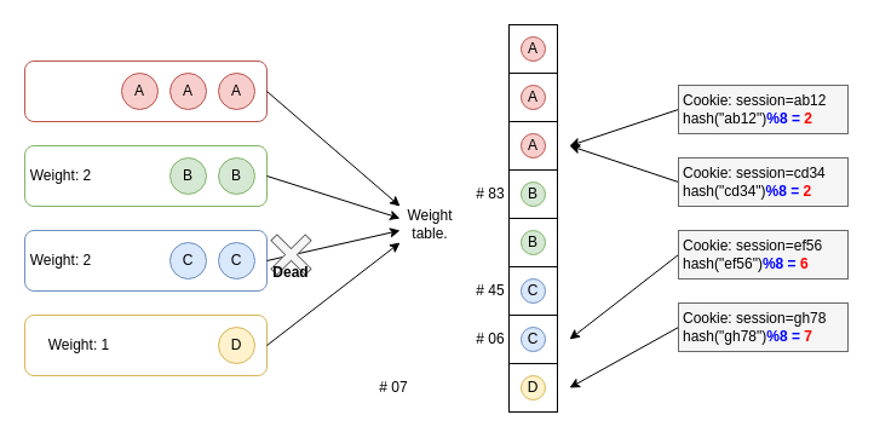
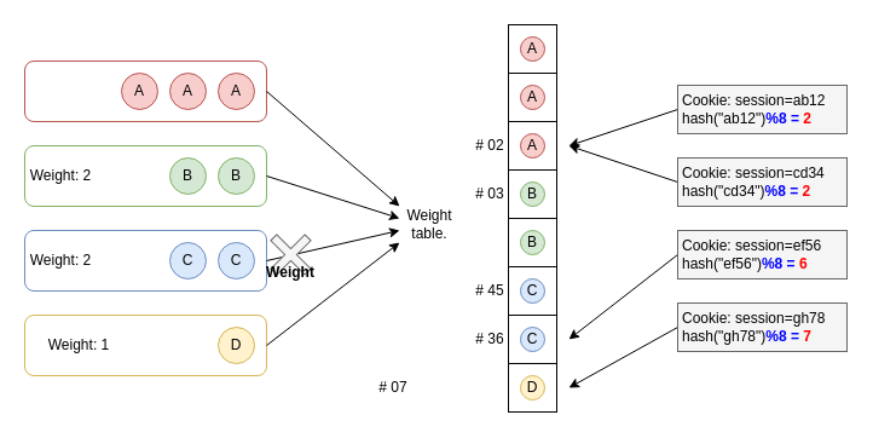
  <mxCell id="0" />
  <mxCell id="1" parent="0" />
  <mxCell id="2" value="" style="rounded=1;whiteSpace=wrap;html=1;fillColor=default;strokeColor=#b85450;" parent="1" vertex="1"><mxGeometry x="20" y="50" width="200" height="50" as="geometry" /></mxCell>
  <mxCell id="3" value="" style="rounded=1;whiteSpace=wrap;html=1;fillColor=default;strokeColor=#82b366;" parent="1" vertex="1"><mxGeometry x="20" y="120" width="200" height="50" as="geometry" /></mxCell>
  <mxCell id="4" value="" style="rounded=1;whiteSpace=wrap;html=1;fillColor=default;strokeColor=#6c8ebf;" parent="1" vertex="1"><mxGeometry x="20" y="190" width="200" height="50" as="geometry" /></mxCell>
  <mxCell id="5" value="" style="rounded=1;whiteSpace=wrap;html=1;fillColor=default;strokeColor=#d6b656;" parent="1" vertex="1"><mxGeometry x="20" y="260" width="200" height="50" as="geometry" /></mxCell>
  <mxCell id="6" value="" style="endArrow=classic;html=1;exitX=1;exitY=0.5;exitDx=0;exitDy=0;" parent="1" source="2" edge="1"><mxGeometry width="50" height="50" relative="1" as="geometry"><mxPoint x="310" y="190" as="sourcePoint" /><mxPoint x="330" y="170" as="targetPoint" /></mxGeometry></mxCell>
  <mxCell id="7" value="" style="endArrow=classic;html=1;exitX=1;exitY=0.5;exitDx=0;exitDy=0;" parent="1" source="5" edge="1"><mxGeometry width="50" height="50" relative="1" as="geometry"><mxPoint x="230" y="110" as="sourcePoint" /><mxPoint x="330" y="200" as="targetPoint" /></mxGeometry></mxCell>
  <mxCell id="8" value="" style="endArrow=classic;html=1;exitX=1;exitY=0.5;exitDx=0;exitDy=0;" parent="1" source="4" edge="1"><mxGeometry width="50" height="50" relative="1" as="geometry"><mxPoint x="230" y="280" as="sourcePoint" /><mxPoint x="330" y="190" as="targetPoint" /></mxGeometry></mxCell>
  <mxCell id="9" value="" style="endArrow=classic;html=1;exitX=1;exitY=0.5;exitDx=0;exitDy=0;" parent="1" source="3" edge="1"><mxGeometry width="50" height="50" relative="1" as="geometry"><mxPoint x="230" y="220" as="sourcePoint" /><mxPoint x="330" y="180" as="targetPoint" /></mxGeometry></mxCell>
  <mxCell id="10" value="A" style="ellipse;whiteSpace=wrap;html=1;aspect=fixed;fillColor=#f8cecc;strokeColor=#b85450;" parent="1" vertex="1"><mxGeometry x="180" y="60" width="30" height="30" as="geometry" /></mxCell>
  <mxCell id="11" value="A" style="ellipse;whiteSpace=wrap;html=1;aspect=fixed;fillColor=#f8cecc;strokeColor=#b85450;" parent="1" vertex="1"><mxGeometry x="140" y="60" width="30" height="30" as="geometry" /></mxCell>
  <mxCell id="12" value="A" style="ellipse;whiteSpace=wrap;html=1;aspect=fixed;fillColor=#f8cecc;strokeColor=#b85450;" parent="1" vertex="1"><mxGeometry x="100" y="60" width="30" height="30" as="geometry" /></mxCell>
  <mxCell id="13" value="B" style="ellipse;whiteSpace=wrap;html=1;aspect=fixed;fillColor=#d5e8d4;strokeColor=#82b366;" parent="1" vertex="1"><mxGeometry x="140" y="130" width="30" height="30" as="geometry" /></mxCell>
  <mxCell id="14" value="B" style="ellipse;whiteSpace=wrap;html=1;aspect=fixed;fillColor=#d5e8d4;strokeColor=#82b366;" parent="1" vertex="1"><mxGeometry x="180" y="130" width="30" height="30" as="geometry" /></mxCell>
  <mxCell id="15" value="C" style="ellipse;whiteSpace=wrap;html=1;aspect=fixed;fillColor=#dae8fc;strokeColor=#6c8ebf;" parent="1" vertex="1"><mxGeometry x="180" y="200" width="30" height="30" as="geometry" /></mxCell>
  <mxCell id="16" value="C" style="ellipse;whiteSpace=wrap;html=1;aspect=fixed;fillColor=#dae8fc;strokeColor=#6c8ebf;" parent="1" vertex="1"><mxGeometry x="140" y="200" width="30" height="30" as="geometry" /></mxCell>
  <mxCell id="17" value="D" style="ellipse;whiteSpace=wrap;html=1;aspect=fixed;fillColor=#fff2cc;strokeColor=#d6b656;" parent="1" vertex="1"><mxGeometry x="180" y="270" width="30" height="30" as="geometry" /></mxCell>
  <mxCell id="18" value="" style="shape=cross;whiteSpace=wrap;html=1;fillColor=#f5f5f5;size=0.173;fontColor=#333333;strokeColor=#666666;rotation=45;" parent="1" vertex="1"><mxGeometry x="220" y="190" width="40" height="40" as="geometry" /></mxCell>
- <mxCell id="19" value="Dead" style="text;html=1;strokeColor=none;fillColor=none;align=center;verticalAlign=middle;whiteSpace=wrap;rounded=0;fontStyle=1" parent="1" vertex="1"><mxGeometry x="210" y="210" width="60" height="30" as="geometry" /></mxCell>
+ <mxCell id="19" value="Weight" style="text;html=1;strokeColor=none;fillColor=none;align=center;verticalAlign=middle;whiteSpace=wrap;rounded=0;fontStyle=1" parent="1" vertex="1"><mxGeometry x="210" y="210" width="60" height="30" as="geometry" /></mxCell>
  <mxCell id="20" value="Weight: 2" style="text;html=1;strokeColor=none;fillColor=none;align=center;verticalAlign=middle;whiteSpace=wrap;rounded=0;" parent="1" vertex="1"><mxGeometry x="20" y="130" width="60" height="30" as="geometry" /></mxCell>
  <mxCell id="21" value="Weight: 2" style="text;html=1;strokeColor=none;fillColor=none;align=center;verticalAlign=middle;whiteSpace=wrap;rounded=0;" parent="1" vertex="1"><mxGeometry x="20" y="200" width="60" height="30" as="geometry" /></mxCell>
  <mxCell id="22" value="Weight: 1" style="text;html=1;strokeColor=none;fillColor=none;align=center;verticalAlign=middle;whiteSpace=wrap;rounded=0;" parent="1" vertex="1"><mxGeometry x="35" y="270" width="60" height="30" as="geometry" /></mxCell>
  <mxCell id="23" value="" style="group" parent="1" vertex="1" connectable="0"><mxGeometry x="420" y="20" width="40" height="40" as="geometry" /></mxCell>
  <mxCell id="24" value="" style="rounded=0;whiteSpace=wrap;html=1;" parent="23" vertex="1"><mxGeometry width="40" height="40" as="geometry" /></mxCell>
  <mxCell id="25" value="A" style="ellipse;whiteSpace=wrap;html=1;aspect=fixed;fillColor=#f8cecc;strokeColor=#b85450;" parent="23" vertex="1"><mxGeometry x="10" y="10" width="20" height="20" as="geometry" /></mxCell>
  <mxCell id="26" value="" style="group;fillColor=#d5e8d4;strokeColor=#82b366;" parent="1" vertex="1" connectable="0"><mxGeometry x="420" y="60" width="40" height="40" as="geometry" /></mxCell>
  <mxCell id="27" value="" style="rounded=0;whiteSpace=wrap;html=1;" parent="26" vertex="1"><mxGeometry width="40" height="40" as="geometry" /></mxCell>
  <mxCell id="28" value="A" style="ellipse;whiteSpace=wrap;html=1;aspect=fixed;fillColor=#f8cecc;strokeColor=#b85450;" parent="26" vertex="1"><mxGeometry x="10" y="10" width="20" height="20" as="geometry" /></mxCell>
  <mxCell id="29" value="" style="group" parent="1" vertex="1" connectable="0"><mxGeometry x="420" y="100" width="40" height="40" as="geometry" /></mxCell>
  <mxCell id="30" value="" style="rounded=0;whiteSpace=wrap;html=1;" parent="29" vertex="1"><mxGeometry width="40" height="40" as="geometry" /></mxCell>
  <mxCell id="31" value="A" style="ellipse;whiteSpace=wrap;html=1;aspect=fixed;fillColor=#f8cecc;strokeColor=#b85450;" parent="29" vertex="1"><mxGeometry x="10" y="10" width="20" height="20" as="geometry" /></mxCell>
+ <mxCell id="32" value="# 02" style="text;html=1;strokeColor=none;fillColor=none;align=center;verticalAlign=middle;whiteSpace=wrap;rounded=0;" parent="1" vertex="1"><mxGeometry x="390" y="110" width="30" height="20" as="geometry" /></mxCell>
  <mxCell id="33" value="" style="group" parent="1" vertex="1" connectable="0"><mxGeometry x="420" y="140" width="40" height="40" as="geometry" /></mxCell>
  <mxCell id="34" value="" style="rounded=0;whiteSpace=wrap;html=1;" parent="33" vertex="1"><mxGeometry width="40" height="40" as="geometry" /></mxCell>
  <mxCell id="35" value="B" style="ellipse;whiteSpace=wrap;html=1;aspect=fixed;fillColor=#d5e8d4;strokeColor=#82b366;" parent="33" vertex="1"><mxGeometry x="10" y="10" width="20" height="20" as="geometry" /></mxCell>
- <mxCell id="36" value="# 83" style="text;html=1;strokeColor=none;fillColor=none;align=center;verticalAlign=middle;whiteSpace=wrap;rounded=0;" parent="1" vertex="1"><mxGeometry x="390" y="150" width="30" height="20" as="geometry" /></mxCell>
+ <mxCell id="36" value="# 03" style="text;html=1;strokeColor=none;fillColor=none;align=center;verticalAlign=middle;whiteSpace=wrap;rounded=0;" parent="1" vertex="1"><mxGeometry x="390" y="150" width="30" height="20" as="geometry" /></mxCell>
  <mxCell id="37" value="" style="group" parent="1" vertex="1" connectable="0"><mxGeometry x="420" y="180" width="40" height="40" as="geometry" /></mxCell>
  <mxCell id="38" value="" style="rounded=0;whiteSpace=wrap;html=1;" parent="37" vertex="1"><mxGeometry width="40" height="40" as="geometry" /></mxCell>
  <mxCell id="39" value="B" style="ellipse;whiteSpace=wrap;html=1;aspect=fixed;fillColor=#d5e8d4;strokeColor=#82b366;" parent="37" vertex="1"><mxGeometry x="10" y="10" width="20" height="20" as="geometry" /></mxCell>
  <mxCell id="40" value="" style="group" parent="1" vertex="1" connectable="0"><mxGeometry x="420" y="220" width="40" height="40" as="geometry" /></mxCell>
  <mxCell id="41" value="" style="rounded=0;whiteSpace=wrap;html=1;" parent="40" vertex="1"><mxGeometry width="40" height="40" as="geometry" /></mxCell>
  <mxCell id="42" value="C" style="ellipse;whiteSpace=wrap;html=1;aspect=fixed;fillColor=#dae8fc;strokeColor=#6c8ebf;" parent="40" vertex="1"><mxGeometry x="10" y="10" width="20" height="20" as="geometry" /></mxCell>
  <mxCell id="43" value="# 45" style="text;html=1;strokeColor=none;fillColor=none;align=center;verticalAlign=middle;whiteSpace=wrap;rounded=0;" parent="1" vertex="1"><mxGeometry x="390" y="230" width="30" height="20" as="geometry" /></mxCell>
  <mxCell id="44" value="" style="group" parent="1" vertex="1" connectable="0"><mxGeometry x="420" y="260" width="40" height="40" as="geometry" /></mxCell>
  <mxCell id="45" value="" style="rounded=0;whiteSpace=wrap;html=1;" parent="44" vertex="1"><mxGeometry width="40" height="40" as="geometry" /></mxCell>
  <mxCell id="46" value="C" style="ellipse;whiteSpace=wrap;html=1;aspect=fixed;fillColor=#dae8fc;strokeColor=#6c8ebf;" parent="44" vertex="1"><mxGeometry x="10" y="10" width="20" height="20" as="geometry" /></mxCell>
- <mxCell id="47" value="# 06" style="text;html=1;strokeColor=none;fillColor=none;align=center;verticalAlign=middle;whiteSpace=wrap;rounded=0;" parent="1" vertex="1"><mxGeometry x="390" y="270" width="30" height="20" as="geometry" /></mxCell>
+ <mxCell id="47" value="# 36" style="text;html=1;strokeColor=none;fillColor=none;align=center;verticalAlign=middle;whiteSpace=wrap;rounded=0;" parent="1" vertex="1"><mxGeometry x="390" y="270" width="30" height="20" as="geometry" /></mxCell>
  <mxCell id="48" value="" style="group" parent="1" vertex="1" connectable="0"><mxGeometry x="420" y="300" width="40" height="40" as="geometry" /></mxCell>
  <mxCell id="49" value="" style="rounded=0;whiteSpace=wrap;html=1;" parent="48" vertex="1"><mxGeometry width="40" height="40" as="geometry" /></mxCell>
  <mxCell id="50" value="D" style="ellipse;whiteSpace=wrap;html=1;aspect=fixed;fillColor=#fff2cc;strokeColor=#d6b656;" parent="48" vertex="1"><mxGeometry x="10" y="10" width="20" height="20" as="geometry" /></mxCell>
  <mxCell id="51" value="# 07" style="text;html=1;strokeColor=none;fillColor=none;align=center;verticalAlign=middle;whiteSpace=wrap;rounded=0;" parent="1" vertex="1"><mxGeometry x="310" y="310" width="30" height="20" as="geometry" /></mxCell>
  <mxCell id="52" value="Weight table." style="text;html=1;strokeColor=none;fillColor=none;align=center;verticalAlign=middle;whiteSpace=wrap;rounded=0;" parent="1" vertex="1"><mxGeometry x="330" y="165" width="50" height="40" as="geometry" /></mxCell>
  <mxCell id="53" style="edgeStyle=none;html=1;exitX=0;exitY=0.5;exitDx=0;exitDy=0;fontColor=#000000;" parent="1" source="54" edge="1"><mxGeometry relative="1" as="geometry"><mxPoint x="470" y="280" as="targetPoint" /></mxGeometry></mxCell>
  <mxCell id="54" value="&lt;font color=&quot;#000000&quot;&gt;Cookie: session=ef56&lt;br&gt;hash(&quot;ef56&quot;&lt;/font&gt;&lt;font style=&quot;&quot; color=&quot;#000000&quot;&gt;)&lt;/font&gt;&lt;font style=&quot;font-weight: bold;&quot; color=&quot;#0000ff&quot;&gt;%8 = &lt;/font&gt;&lt;font style=&quot;font-weight: bold;&quot; color=&quot;#ff0000&quot;&gt;6&lt;/font&gt;" style="rounded=0;whiteSpace=wrap;html=1;fillColor=#f5f5f5;fontColor=#333333;strokeColor=#666666;align=left;spacingLeft=2;" parent="1" vertex="1"><mxGeometry x="560" y="190" width="140" height="40" as="geometry" /></mxCell>
  <mxCell id="55" style="edgeStyle=none;html=1;exitX=0;exitY=0.5;exitDx=0;exitDy=0;fontColor=#000000;" parent="1" source="56" edge="1"><mxGeometry relative="1" as="geometry"><mxPoint x="470" y="120" as="targetPoint" /></mxGeometry></mxCell>
  <mxCell id="56" value="&lt;span style=&quot;color: rgb(0, 0, 0);&quot;&gt;Cookie: session=cd34&lt;/span&gt;&lt;br style=&quot;border-color: var(--border-color); color: rgb(0, 0, 0);&quot;&gt;&lt;font color=&quot;#000000&quot;&gt;hash(&quot;cd34&quot;&lt;/font&gt;&lt;font style=&quot;&quot; color=&quot;#000000&quot;&gt;)&lt;/font&gt;&lt;font style=&quot;font-weight: bold;&quot; color=&quot;#0000ff&quot;&gt;%8 = &lt;/font&gt;&lt;font color=&quot;#ff0000&quot; style=&quot;font-weight: bold;&quot;&gt;2&lt;/font&gt;" style="rounded=0;whiteSpace=wrap;html=1;fillColor=#f5f5f5;fontColor=#333333;strokeColor=#666666;align=left;spacingLeft=2;" parent="1" vertex="1"><mxGeometry x="560" y="130" width="140" height="40" as="geometry" /></mxCell>
  <mxCell id="57" style="edgeStyle=none;html=1;exitX=0;exitY=0.5;exitDx=0;exitDy=0;fontColor=#000000;" parent="1" source="58" edge="1"><mxGeometry relative="1" as="geometry"><mxPoint x="470" y="320" as="targetPoint" /></mxGeometry></mxCell>
  <mxCell id="58" value="&lt;font color=&quot;#000000&quot;&gt;Cookie: session=gh78&lt;br&gt;hash(&quot;gh78&quot;&lt;/font&gt;&lt;font style=&quot;&quot; color=&quot;#000000&quot;&gt;)&lt;/font&gt;&lt;font style=&quot;font-weight: bold;&quot; color=&quot;#0000ff&quot;&gt;%8 = &lt;/font&gt;&lt;font color=&quot;#ff0000&quot; style=&quot;font-weight: bold;&quot;&gt;7&lt;/font&gt;" style="rounded=0;whiteSpace=wrap;html=1;fillColor=#f5f5f5;fontColor=#333333;strokeColor=#666666;align=left;spacingLeft=2;" parent="1" vertex="1"><mxGeometry x="560" y="250" width="140" height="40" as="geometry" /></mxCell>
  <mxCell id="59" style="edgeStyle=none;html=1;exitX=0;exitY=0.5;exitDx=0;exitDy=0;fontColor=#000000;" parent="1" source="60" edge="1"><mxGeometry relative="1" as="geometry"><mxPoint x="470" y="120" as="targetPoint" /></mxGeometry></mxCell>
  <mxCell id="60" value="&lt;span style=&quot;color: rgb(0, 0, 0);&quot;&gt;Cookie: session=ab12&lt;/span&gt;&lt;br style=&quot;border-color: var(--border-color); color: rgb(0, 0, 0);&quot;&gt;&lt;font color=&quot;#000000&quot;&gt;hash(&quot;ab12&quot;&lt;/font&gt;&lt;font style=&quot;&quot; color=&quot;#000000&quot;&gt;)&lt;/font&gt;&lt;font style=&quot;font-weight: bold;&quot; color=&quot;#0000ff&quot;&gt;%8 = &lt;/font&gt;&lt;font color=&quot;#ff0000&quot; style=&quot;font-weight: bold;&quot;&gt;2&lt;/font&gt;" style="rounded=0;whiteSpace=wrap;html=1;fillColor=#f5f5f5;fontColor=#333333;strokeColor=#666666;align=left;spacingLeft=2;" parent="1" vertex="1"><mxGeometry x="560" y="70" width="140" height="40" as="geometry" /></mxCell>
